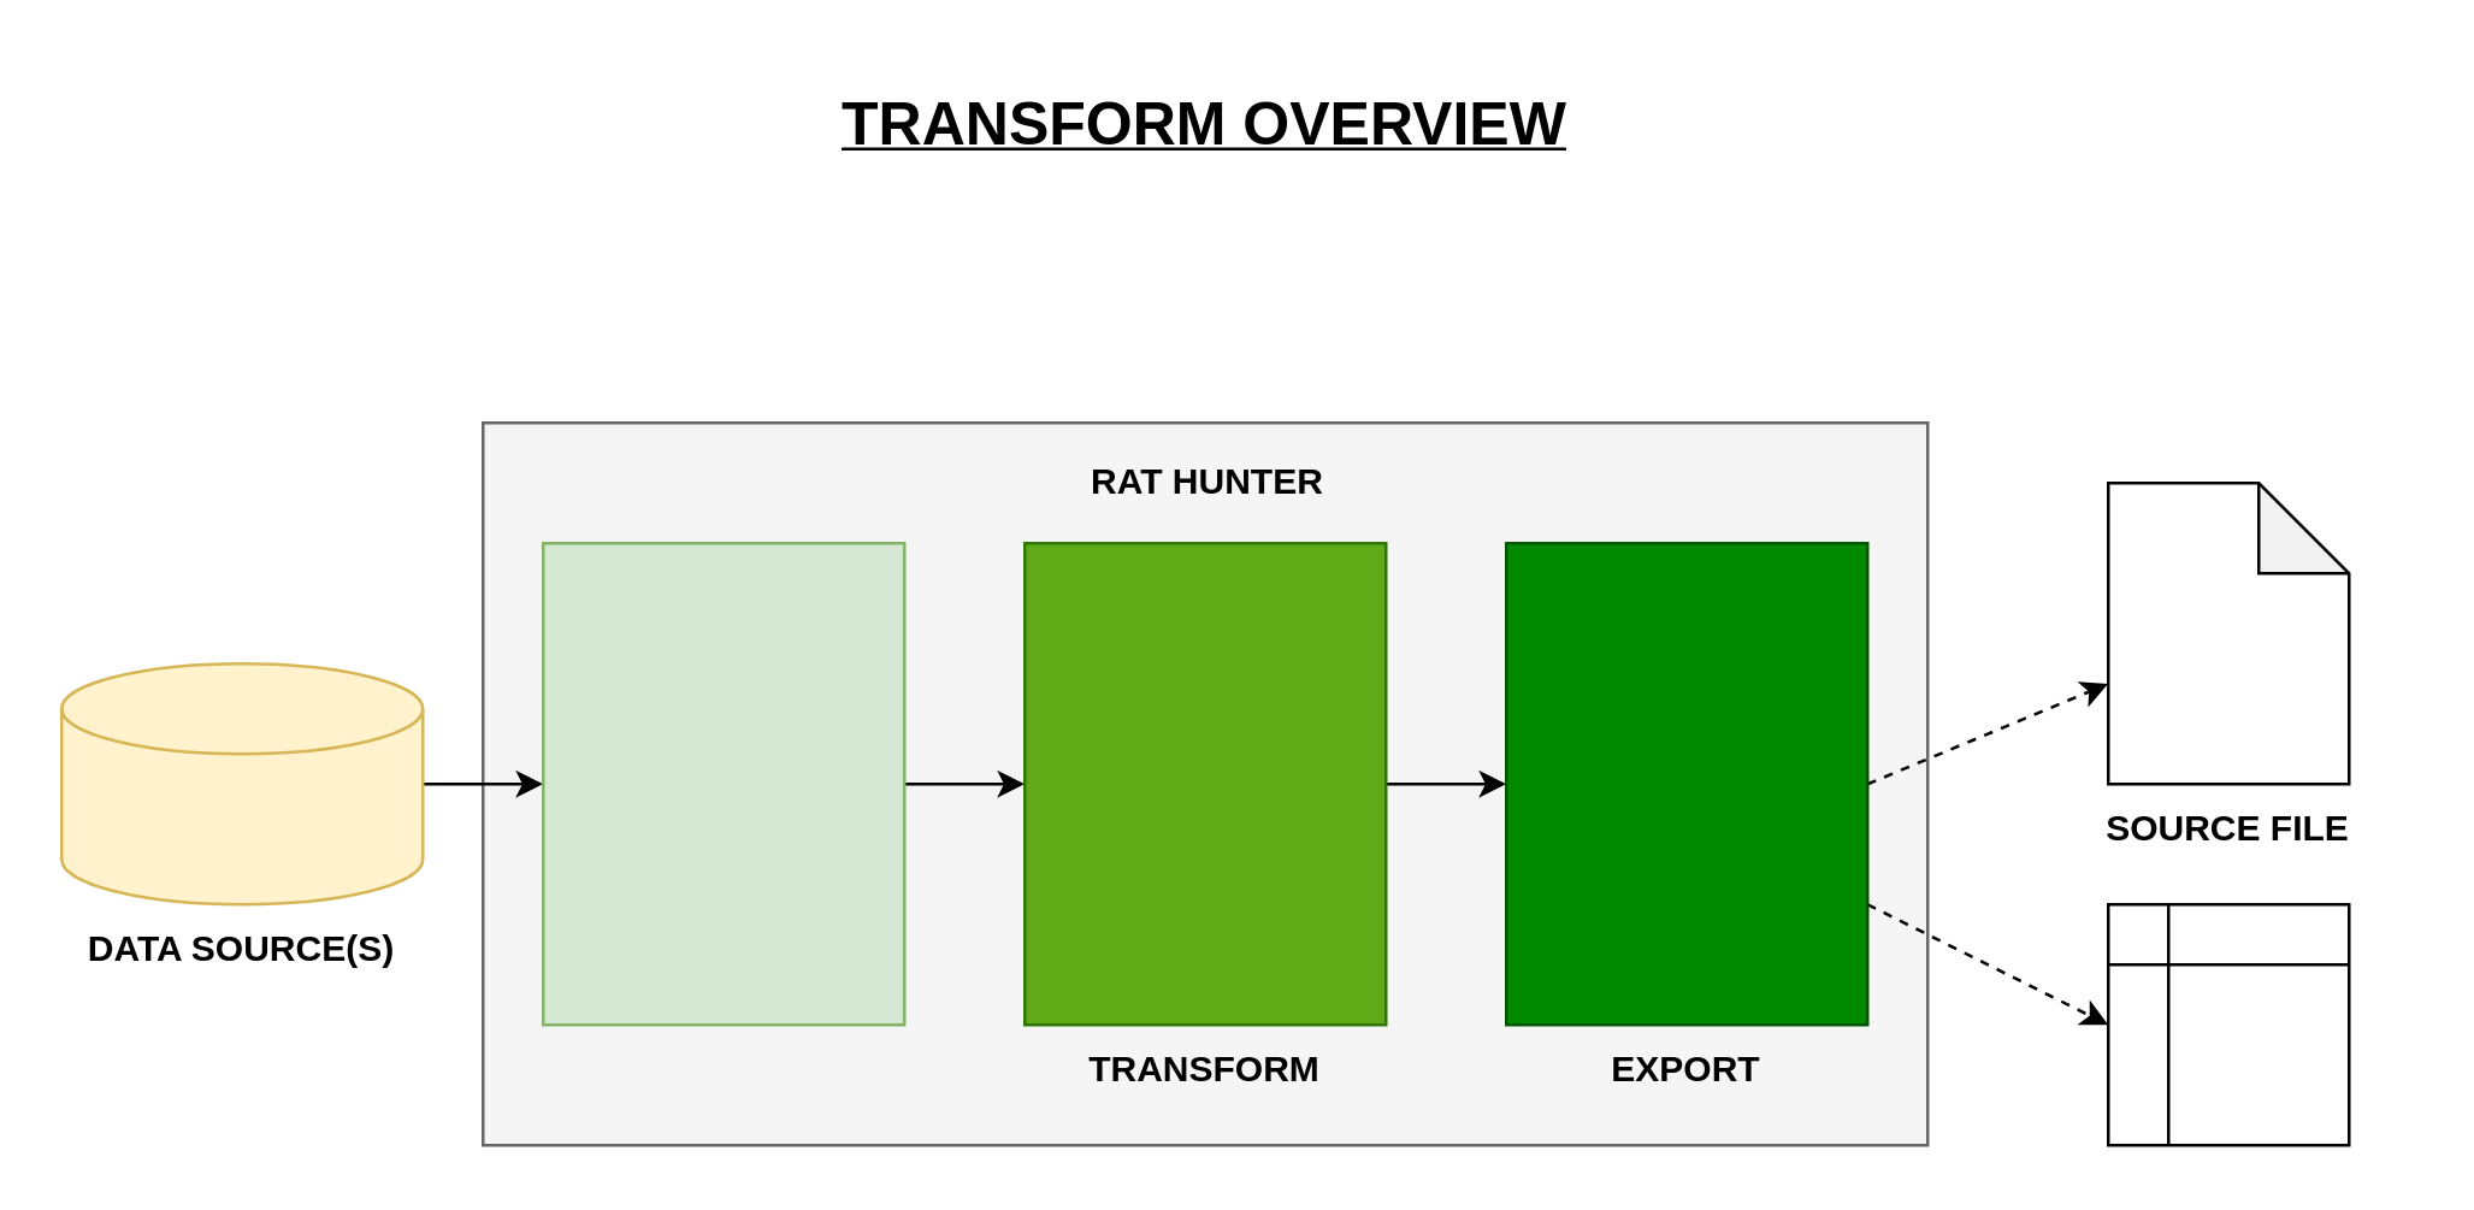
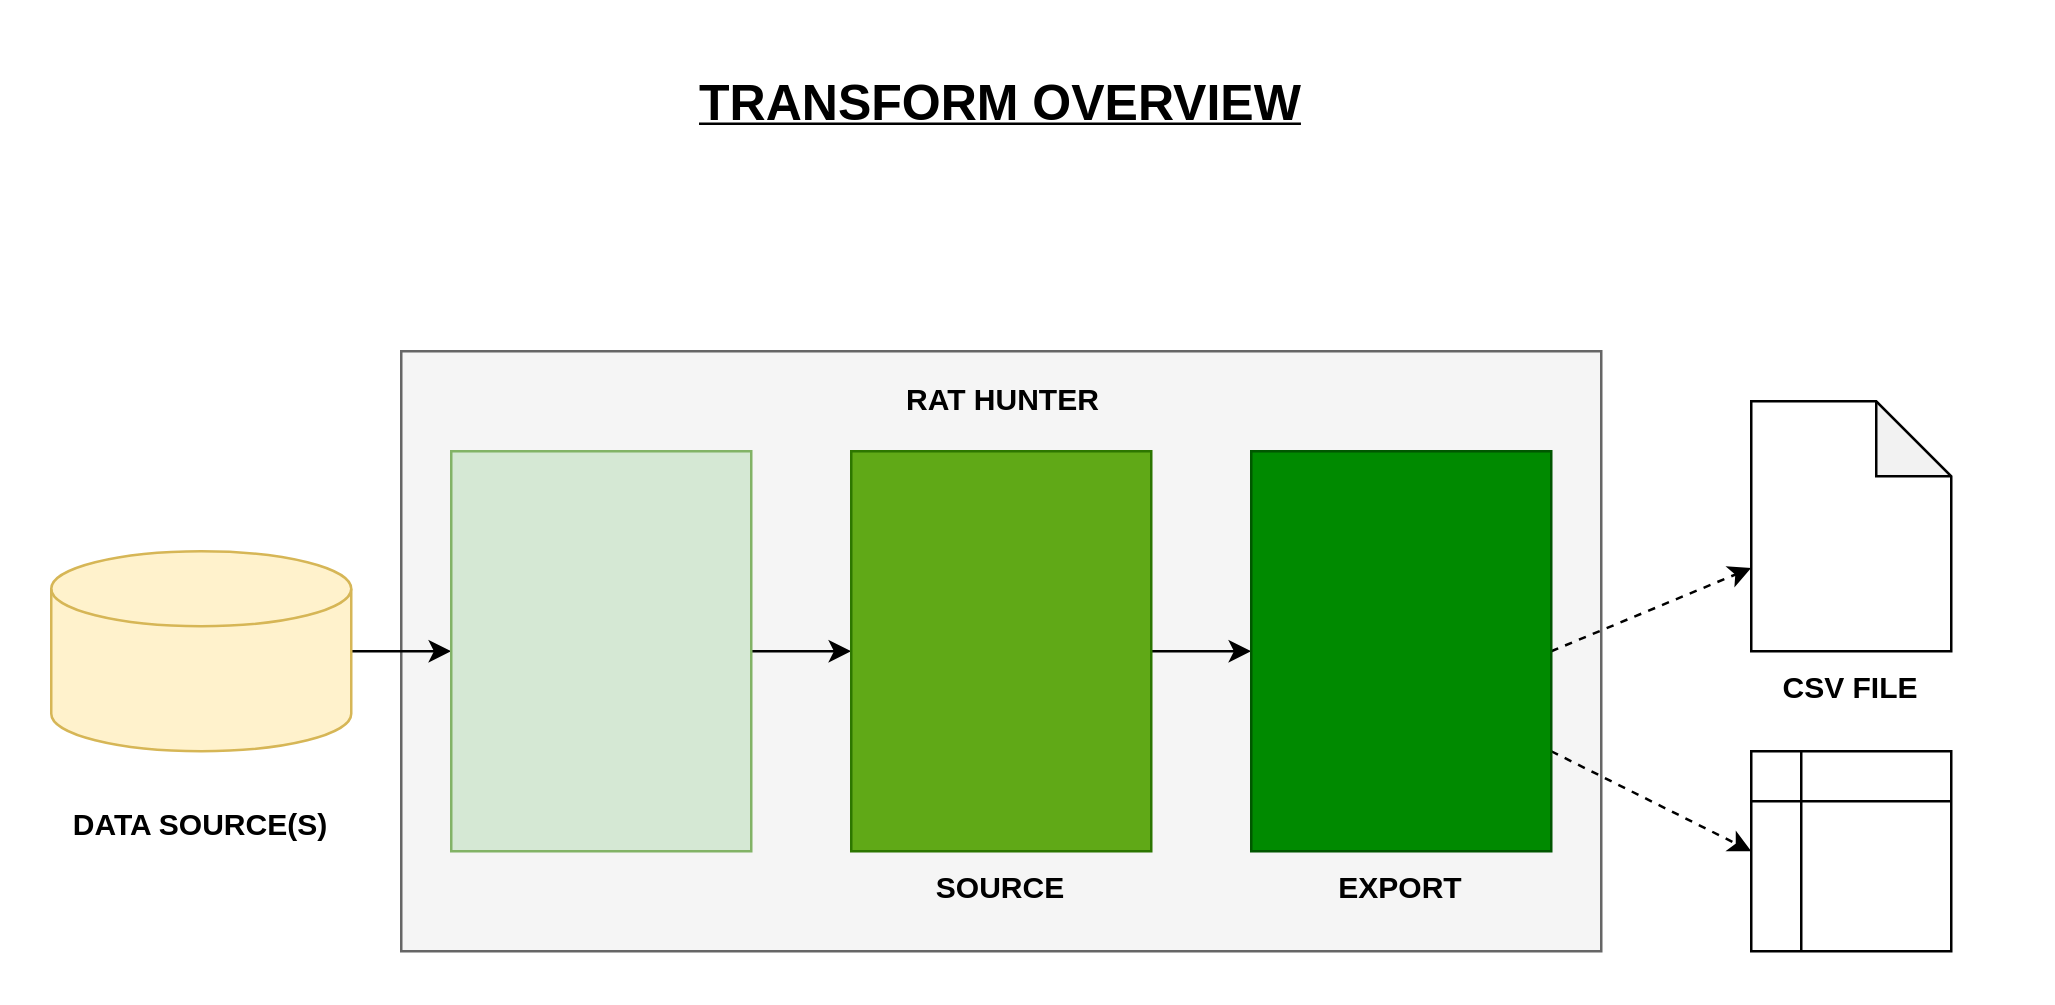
  <mxCell id="0" />
  <mxCell id="1" parent="0" />
  <mxCell id="2" value="" style="rounded=0;whiteSpace=wrap;html=1;fillColor=#f5f5f5;fontColor=#333333;strokeColor=#666666;" vertex="1" parent="1"><mxGeometry x="160" y="140" width="480" height="240" as="geometry" /></mxCell>
  <mxCell id="3" style="edgeStyle=orthogonalEdgeStyle;rounded=0;orthogonalLoop=1;jettySize=auto;html=1;exitX=1;exitY=0.5;exitDx=0;exitDy=0;exitPerimeter=0;fontSize=20;" edge="1" parent="1" source="4" target="6"><mxGeometry relative="1" as="geometry" /></mxCell>
  <mxCell id="4" value="" style="shape=cylinder3;whiteSpace=wrap;html=1;boundedLbl=1;backgroundOutline=1;size=15;fillColor=#fff2cc;strokeColor=#d6b656;" vertex="1" parent="1"><mxGeometry x="20" y="220" width="120" height="80" as="geometry" /></mxCell>
  <mxCell id="5" style="edgeStyle=orthogonalEdgeStyle;rounded=0;orthogonalLoop=1;jettySize=auto;html=1;exitX=1;exitY=0.5;exitDx=0;exitDy=0;fontSize=20;" edge="1" parent="1" source="6" target="8"><mxGeometry relative="1" as="geometry" /></mxCell>
  <mxCell id="6" value="" style="rounded=0;whiteSpace=wrap;html=1;fillColor=#d5e8d4;strokeColor=#82b366;" vertex="1" parent="1"><mxGeometry x="180" y="180" width="120" height="160" as="geometry" /></mxCell>
  <mxCell id="7" style="edgeStyle=orthogonalEdgeStyle;rounded=0;orthogonalLoop=1;jettySize=auto;html=1;exitX=1;exitY=0.5;exitDx=0;exitDy=0;entryX=0;entryY=0.5;entryDx=0;entryDy=0;fontSize=20;" edge="1" parent="1" source="8" target="11"><mxGeometry relative="1" as="geometry" /></mxCell>
  <mxCell id="8" value="" style="rounded=0;whiteSpace=wrap;html=1;fillColor=#60a917;fontColor=#ffffff;strokeColor=#2D7600;" vertex="1" parent="1"><mxGeometry x="340" y="180" width="120" height="160" as="geometry" /></mxCell>
  <mxCell id="9" style="rounded=0;orthogonalLoop=1;jettySize=auto;html=1;exitX=1;exitY=0.5;exitDx=0;exitDy=0;fontSize=20;dashed=1;" edge="1" parent="1" source="11" target="12"><mxGeometry relative="1" as="geometry" /></mxCell>
  <mxCell id="10" style="edgeStyle=none;rounded=0;orthogonalLoop=1;jettySize=auto;html=1;exitX=1;exitY=0.75;exitDx=0;exitDy=0;entryX=0;entryY=0.5;entryDx=0;entryDy=0;dashed=1;fontSize=20;" edge="1" parent="1" source="11" target="13"><mxGeometry relative="1" as="geometry" /></mxCell>
  <mxCell id="11" value="" style="rounded=0;whiteSpace=wrap;html=1;fillColor=#008a00;fontColor=#ffffff;strokeColor=#005700;" vertex="1" parent="1"><mxGeometry x="500" y="180" width="120" height="160" as="geometry" /></mxCell>
  <mxCell id="12" value="" style="shape=note;whiteSpace=wrap;html=1;backgroundOutline=1;darkOpacity=0.05;" vertex="1" parent="1"><mxGeometry x="700" y="160" width="80" height="100" as="geometry" /></mxCell>
  <mxCell id="13" value="" style="shape=internalStorage;whiteSpace=wrap;html=1;backgroundOutline=1;" vertex="1" parent="1"><mxGeometry x="700" y="300" width="80" height="80" as="geometry" /></mxCell>
- <mxCell id="14" value="DATA SOURCE(S)" style="text;html=1;strokeColor=none;fillColor=none;align=center;verticalAlign=middle;whiteSpace=wrap;rounded=0;fontStyle=1" vertex="1" parent="1"><mxGeometry x="20" y="300" width="120" height="30" as="geometry" /></mxCell>
- <mxCell id="15" value="SOURCE FILE" style="text;html=1;strokeColor=none;fillColor=none;align=center;verticalAlign=middle;whiteSpace=wrap;rounded=0;fontStyle=1" vertex="1" parent="1"><mxGeometry x="680" y="260" width="120" height="30" as="geometry" /></mxCell>
- <mxCell id="16" value="TRANSFORM" style="text;html=1;strokeColor=none;fillColor=none;align=center;verticalAlign=middle;whiteSpace=wrap;rounded=0;fontStyle=1" vertex="1" parent="1"><mxGeometry x="340" y="340" width="120" height="30" as="geometry" /></mxCell>
+ <mxCell id="14" value="DATA SOURCE(S)" style="text;html=1;strokeColor=none;fillColor=none;align=center;verticalAlign=middle;whiteSpace=wrap;rounded=0;fontStyle=1" vertex="1" parent="1"><mxGeometry x="20" y="315" width="120" height="30" as="geometry" /></mxCell>
+ <mxCell id="15" value="CSV FILE" style="text;html=1;strokeColor=none;fillColor=none;align=center;verticalAlign=middle;whiteSpace=wrap;rounded=0;fontStyle=1" vertex="1" parent="1"><mxGeometry x="680" y="260" width="120" height="30" as="geometry" /></mxCell>
+ <mxCell id="16" value="SOURCE" style="text;html=1;strokeColor=none;fillColor=none;align=center;verticalAlign=middle;whiteSpace=wrap;rounded=0;fontStyle=1" vertex="1" parent="1"><mxGeometry x="340" y="340" width="120" height="30" as="geometry" /></mxCell>
  <mxCell id="17" value="EXPORT" style="text;html=1;strokeColor=none;fillColor=none;align=center;verticalAlign=middle;whiteSpace=wrap;rounded=0;fontStyle=1" vertex="1" parent="1"><mxGeometry x="500" y="340" width="120" height="30" as="geometry" /></mxCell>
  <mxCell id="18" value="RAT HUNTER" style="text;html=1;strokeColor=none;fillColor=none;align=center;verticalAlign=middle;whiteSpace=wrap;rounded=0;fontStyle=1" vertex="1" parent="1"><mxGeometry x="341" y="140" width="120" height="40" as="geometry" /></mxCell>
  <mxCell id="19" value="&lt;u&gt;&lt;font style=&quot;font-size: 20px&quot;&gt;TRANSFORM OVERVIEW&lt;br&gt;&lt;/font&gt;&lt;/u&gt;" style="text;html=1;strokeColor=none;fillColor=none;align=center;verticalAlign=middle;whiteSpace=wrap;rounded=0;fontStyle=1" vertex="1" parent="1"><mxGeometry x="160" y="20" width="480" height="40" as="geometry" /></mxCell>
